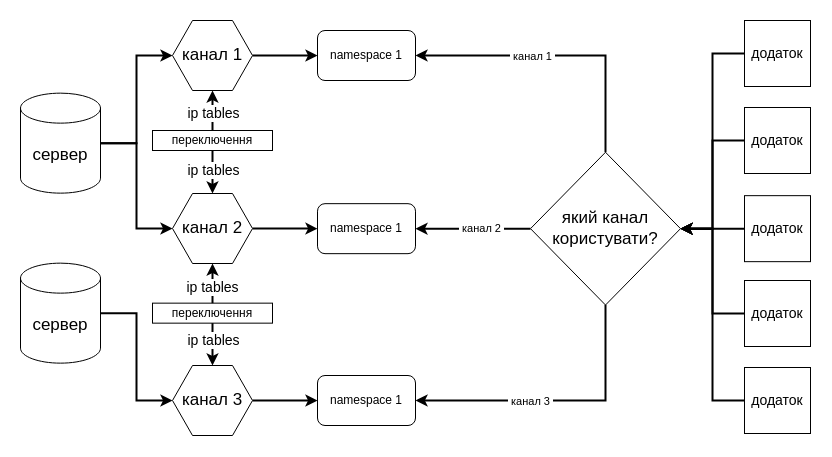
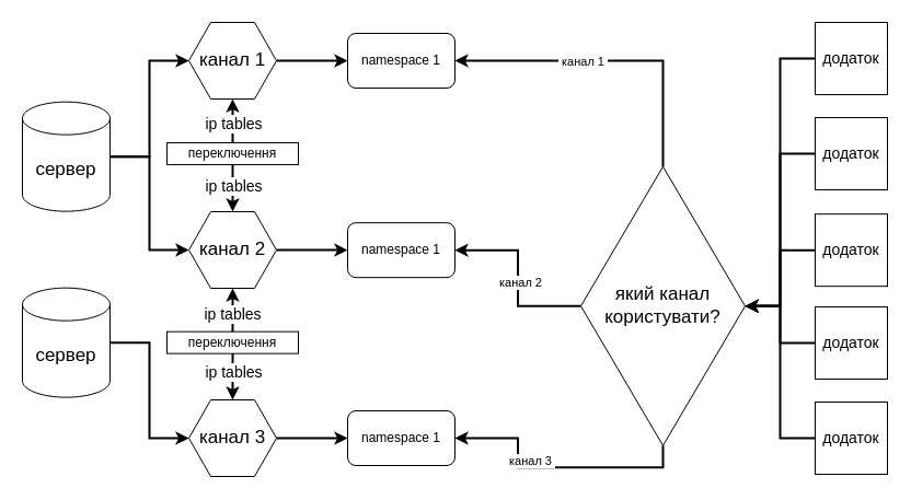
  <mxCell id="0" />
  <mxCell id="1" parent="0" />
  <mxCell id="2" style="edgeStyle=orthogonalEdgeStyle;rounded=0;orthogonalLoop=1;jettySize=auto;html=1;entryX=0;entryY=0.5;entryDx=0;entryDy=0;strokeWidth=2;" parent="1" source="4" target="8" edge="1"><mxGeometry relative="1" as="geometry" /></mxCell>
  <mxCell id="3" style="edgeStyle=orthogonalEdgeStyle;rounded=0;orthogonalLoop=1;jettySize=auto;html=1;entryX=0;entryY=0.5;entryDx=0;entryDy=0;strokeWidth=2;" parent="1" source="4" target="10" edge="1"><mxGeometry relative="1" as="geometry" /></mxCell>
  <mxCell id="4" value="&lt;font style=&quot;font-size: 17px;&quot;&gt;сервер&lt;/font&gt;" style="shape=cylinder3;whiteSpace=wrap;html=1;boundedLbl=1;backgroundOutline=1;size=15;" parent="1" vertex="1"><mxGeometry x="20" y="92.65" width="80" height="100" as="geometry" /></mxCell>
  <mxCell id="5" style="edgeStyle=orthogonalEdgeStyle;rounded=0;orthogonalLoop=1;jettySize=auto;html=1;entryX=0;entryY=0.5;entryDx=0;entryDy=0;strokeWidth=2;" parent="1" source="6" target="12" edge="1"><mxGeometry relative="1" as="geometry" /></mxCell>
  <mxCell id="6" value="&lt;font style=&quot;font-size: 17px;&quot;&gt;сервер&lt;/font&gt;" style="shape=cylinder3;whiteSpace=wrap;html=1;boundedLbl=1;backgroundOutline=1;size=15;" parent="1" vertex="1"><mxGeometry x="20" y="262.65" width="80" height="100" as="geometry" /></mxCell>
  <mxCell id="7" style="edgeStyle=orthogonalEdgeStyle;rounded=0;orthogonalLoop=1;jettySize=auto;html=1;entryX=0;entryY=0.5;entryDx=0;entryDy=0;strokeWidth=2;" parent="1" source="8" target="13" edge="1"><mxGeometry relative="1" as="geometry" /></mxCell>
  <mxCell id="8" value="&lt;span style=&quot;font-size: 17px;&quot;&gt;канал 1&lt;/span&gt;" style="shape=hexagon;perimeter=hexagonPerimeter2;whiteSpace=wrap;html=1;fixedSize=1;" parent="1" vertex="1"><mxGeometry x="172" y="20" width="80" height="70" as="geometry" /></mxCell>
  <mxCell id="9" style="edgeStyle=orthogonalEdgeStyle;rounded=0;orthogonalLoop=1;jettySize=auto;html=1;entryX=0;entryY=0.5;entryDx=0;entryDy=0;strokeWidth=2;" parent="1" source="10" target="15" edge="1"><mxGeometry relative="1" as="geometry" /></mxCell>
  <mxCell id="10" value="&lt;span style=&quot;font-size: 17px;&quot;&gt;канал 2&lt;/span&gt;" style="shape=hexagon;perimeter=hexagonPerimeter2;whiteSpace=wrap;html=1;fixedSize=1;" parent="1" vertex="1"><mxGeometry x="172" y="193" width="80" height="70" as="geometry" /></mxCell>
  <mxCell id="11" style="edgeStyle=orthogonalEdgeStyle;rounded=0;orthogonalLoop=1;jettySize=auto;html=1;entryX=0;entryY=0.5;entryDx=0;entryDy=0;strokeWidth=2;" parent="1" source="12" target="14" edge="1"><mxGeometry relative="1" as="geometry" /></mxCell>
  <mxCell id="12" value="&lt;span style=&quot;font-size: 17px;&quot;&gt;канал 3&lt;/span&gt;" style="shape=hexagon;perimeter=hexagonPerimeter2;whiteSpace=wrap;html=1;fixedSize=1;" parent="1" vertex="1"><mxGeometry x="172" y="365" width="80" height="70" as="geometry" /></mxCell>
  <mxCell id="13" value="namespace 1" style="rounded=1;whiteSpace=wrap;html=1;" parent="1" vertex="1"><mxGeometry x="317" y="30" width="98" height="50" as="geometry" /></mxCell>
  <mxCell id="14" value="namespace 1" style="rounded=1;whiteSpace=wrap;html=1;" parent="1" vertex="1"><mxGeometry x="317" y="375" width="98" height="50" as="geometry" /></mxCell>
  <mxCell id="15" value="namespace 1" style="rounded=1;whiteSpace=wrap;html=1;" parent="1" vertex="1"><mxGeometry x="317" y="203.16" width="98" height="50" as="geometry" /></mxCell>
  <mxCell id="16" style="edgeStyle=orthogonalEdgeStyle;rounded=0;orthogonalLoop=1;jettySize=auto;html=1;entryX=1;entryY=0.5;entryDx=0;entryDy=0;strokeWidth=2;" parent="1" source="17" target="30" edge="1"><mxGeometry relative="1" as="geometry" /></mxCell>
  <mxCell id="17" value="&lt;font style=&quot;font-size: 14px;&quot;&gt;додаток&lt;/font&gt;" style="whiteSpace=wrap;html=1;aspect=fixed;" parent="1" vertex="1"><mxGeometry x="744" y="107" width="66" height="66" as="geometry" /></mxCell>
  <mxCell id="18" style="edgeStyle=orthogonalEdgeStyle;rounded=0;orthogonalLoop=1;jettySize=auto;html=1;entryX=1;entryY=0.5;entryDx=0;entryDy=0;strokeWidth=2;" parent="1" source="19" target="30" edge="1"><mxGeometry relative="1" as="geometry" /></mxCell>
  <mxCell id="19" value="&lt;font style=&quot;font-size: 14px;&quot;&gt;додаток&lt;/font&gt;" style="whiteSpace=wrap;html=1;aspect=fixed;" parent="1" vertex="1"><mxGeometry x="744" y="195.16" width="66" height="66" as="geometry" /></mxCell>
  <mxCell id="20" style="edgeStyle=orthogonalEdgeStyle;rounded=0;orthogonalLoop=1;jettySize=auto;html=1;entryX=1;entryY=0.5;entryDx=0;entryDy=0;strokeWidth=2;" parent="1" source="21" target="30" edge="1"><mxGeometry relative="1" as="geometry" /></mxCell>
  <mxCell id="21" value="&lt;font style=&quot;font-size: 14px;&quot;&gt;додаток&lt;/font&gt;" style="whiteSpace=wrap;html=1;aspect=fixed;" parent="1" vertex="1"><mxGeometry x="744" y="280" width="66" height="66" as="geometry" /></mxCell>
  <mxCell id="22" style="edgeStyle=orthogonalEdgeStyle;rounded=0;orthogonalLoop=1;jettySize=auto;html=1;entryX=1;entryY=0.5;entryDx=0;entryDy=0;strokeWidth=2;" parent="1" source="23" target="30" edge="1"><mxGeometry relative="1" as="geometry" /></mxCell>
  <mxCell id="23" value="&lt;font style=&quot;font-size: 14px;&quot;&gt;додаток&lt;/font&gt;" style="whiteSpace=wrap;html=1;aspect=fixed;" parent="1" vertex="1"><mxGeometry x="744" y="367" width="66" height="66" as="geometry" /></mxCell>
  <mxCell id="24" style="edgeStyle=orthogonalEdgeStyle;rounded=0;orthogonalLoop=1;jettySize=auto;html=1;entryX=1;entryY=0.5;entryDx=0;entryDy=0;exitX=0.5;exitY=0;exitDx=0;exitDy=0;strokeWidth=2;" parent="1" source="30" target="13" edge="1"><mxGeometry relative="1" as="geometry"><Array as="points"><mxPoint x="605" y="55" /></Array></mxGeometry></mxCell>
  <mxCell id="25" value="&amp;nbsp;канал 1&amp;nbsp;" style="edgeLabel;html=1;align=center;verticalAlign=middle;resizable=0;points=[];spacingTop=4;spacing=6;spacingLeft=4;" parent="24" vertex="1" connectable="0"><mxGeometry x="0.018" y="-1" relative="1" as="geometry"><mxPoint x="-26" y="-1" as="offset" /></mxGeometry></mxCell>
  <mxCell id="26" style="edgeStyle=orthogonalEdgeStyle;rounded=0;orthogonalLoop=1;jettySize=auto;html=1;entryX=1;entryY=0.5;entryDx=0;entryDy=0;strokeWidth=2;" parent="1" source="30" target="15" edge="1"><mxGeometry relative="1" as="geometry" /></mxCell>
  <mxCell id="27" value="&amp;nbsp;канал 2&amp;nbsp;" style="edgeLabel;html=1;align=center;verticalAlign=middle;resizable=0;points=[];" parent="26" vertex="1" connectable="0"><mxGeometry x="-0.072" y="1" relative="1" as="geometry"><mxPoint x="3" y="-2" as="offset" /></mxGeometry></mxCell>
  <mxCell id="28" style="edgeStyle=orthogonalEdgeStyle;rounded=0;orthogonalLoop=1;jettySize=auto;html=1;entryX=1;entryY=0.5;entryDx=0;entryDy=0;exitX=0.5;exitY=1;exitDx=0;exitDy=0;strokeWidth=2;" parent="1" source="30" target="14" edge="1"><mxGeometry relative="1" as="geometry" /></mxCell>
  <mxCell id="29" value="&amp;nbsp;канал 3&amp;nbsp;" style="edgeLabel;html=1;align=center;verticalAlign=middle;resizable=0;points=[];" parent="28" vertex="1" connectable="0"><mxGeometry x="0.305" y="4" relative="1" as="geometry"><mxPoint x="15" y="-4" as="offset" /></mxGeometry></mxCell>
- <mxCell id="30" value="&lt;font style=&quot;font-size: 17px;&quot;&gt;який канал користувати?&lt;/font&gt;" style="rhombus;whiteSpace=wrap;html=1;" parent="1" vertex="1"><mxGeometry x="530" y="151.77" width="150" height="152.76" as="geometry" /></mxCell>
+ <mxCell id="30" value="&lt;font style=&quot;font-size: 17px;&quot;&gt;який канал користувати?&lt;/font&gt;" style="rhombus;whiteSpace=wrap;html=1;" parent="1" vertex="1"><mxGeometry x="530" y="151.77" width="150" height="255" as="geometry" /></mxCell>
  <mxCell id="31" style="edgeStyle=orthogonalEdgeStyle;rounded=0;orthogonalLoop=1;jettySize=auto;html=1;entryX=1;entryY=0.5;entryDx=0;entryDy=0;strokeWidth=2;" parent="1" source="32" target="30" edge="1"><mxGeometry relative="1" as="geometry" /></mxCell>
  <mxCell id="32" value="&lt;font style=&quot;font-size: 14px;&quot;&gt;додаток&lt;/font&gt;" style="whiteSpace=wrap;html=1;aspect=fixed;" parent="1" vertex="1"><mxGeometry x="744" y="20" width="66" height="66" as="geometry" /></mxCell>
  <mxCell id="33" value="" style="endArrow=classic;startArrow=classic;html=1;rounded=0;exitX=0.5;exitY=0;exitDx=0;exitDy=0;entryX=0.5;entryY=1;entryDx=0;entryDy=0;strokeWidth=2;" parent="1" source="12" target="10" edge="1"><mxGeometry width="50" height="50" relative="1" as="geometry"><mxPoint x="320" y="230" as="sourcePoint" /><mxPoint x="370" y="180" as="targetPoint" /><Array as="points" /></mxGeometry></mxCell>
  <mxCell id="34" value="&lt;font style=&quot;font-size: 14px;&quot;&gt;ip tables&lt;/font&gt;" style="edgeLabel;html=1;align=center;verticalAlign=middle;resizable=0;points=[];" parent="33" vertex="1" connectable="0"><mxGeometry x="0.615" y="2" relative="1" as="geometry"><mxPoint x="1" y="3" as="offset" /></mxGeometry></mxCell>
  <mxCell id="35" value="" style="endArrow=classic;startArrow=classic;html=1;rounded=0;exitX=0.5;exitY=0;exitDx=0;exitDy=0;entryX=0.5;entryY=1;entryDx=0;entryDy=0;strokeWidth=2;" parent="1" source="10" target="8" edge="1"><mxGeometry width="50" height="50" relative="1" as="geometry"><mxPoint x="213" y="192" as="sourcePoint" /><mxPoint x="213" y="93" as="targetPoint" /><Array as="points" /></mxGeometry></mxCell>
  <mxCell id="36" value="переключення" style="rounded=0;whiteSpace=wrap;html=1;" parent="1" vertex="1"><mxGeometry x="152" y="302.65" width="120" height="20" as="geometry" /></mxCell>
  <mxCell id="37" value="&lt;font style=&quot;font-size: 14px;&quot;&gt;ip tables&lt;/font&gt;" style="edgeLabel;html=1;align=center;verticalAlign=middle;resizable=0;points=[];" parent="1" vertex="1" connectable="0"><mxGeometry x="212" y="339.5" as="geometry" /></mxCell>
  <mxCell id="38" value="&lt;font style=&quot;font-size: 14px;&quot;&gt;ip tables&lt;/font&gt;" style="edgeLabel;html=1;align=center;verticalAlign=middle;resizable=0;points=[];" parent="1" vertex="1" connectable="0"><mxGeometry x="212" y="169" as="geometry" /></mxCell>
  <mxCell id="39" value="&lt;font style=&quot;font-size: 14px;&quot;&gt;ip tables&lt;/font&gt;" style="edgeLabel;html=1;align=center;verticalAlign=middle;resizable=0;points=[];" parent="1" vertex="1" connectable="0"><mxGeometry x="212" y="112" as="geometry" /></mxCell>
  <mxCell id="40" value="переключення" style="rounded=0;whiteSpace=wrap;html=1;" parent="1" vertex="1"><mxGeometry x="152" y="130" width="120" height="20" as="geometry" /></mxCell>
